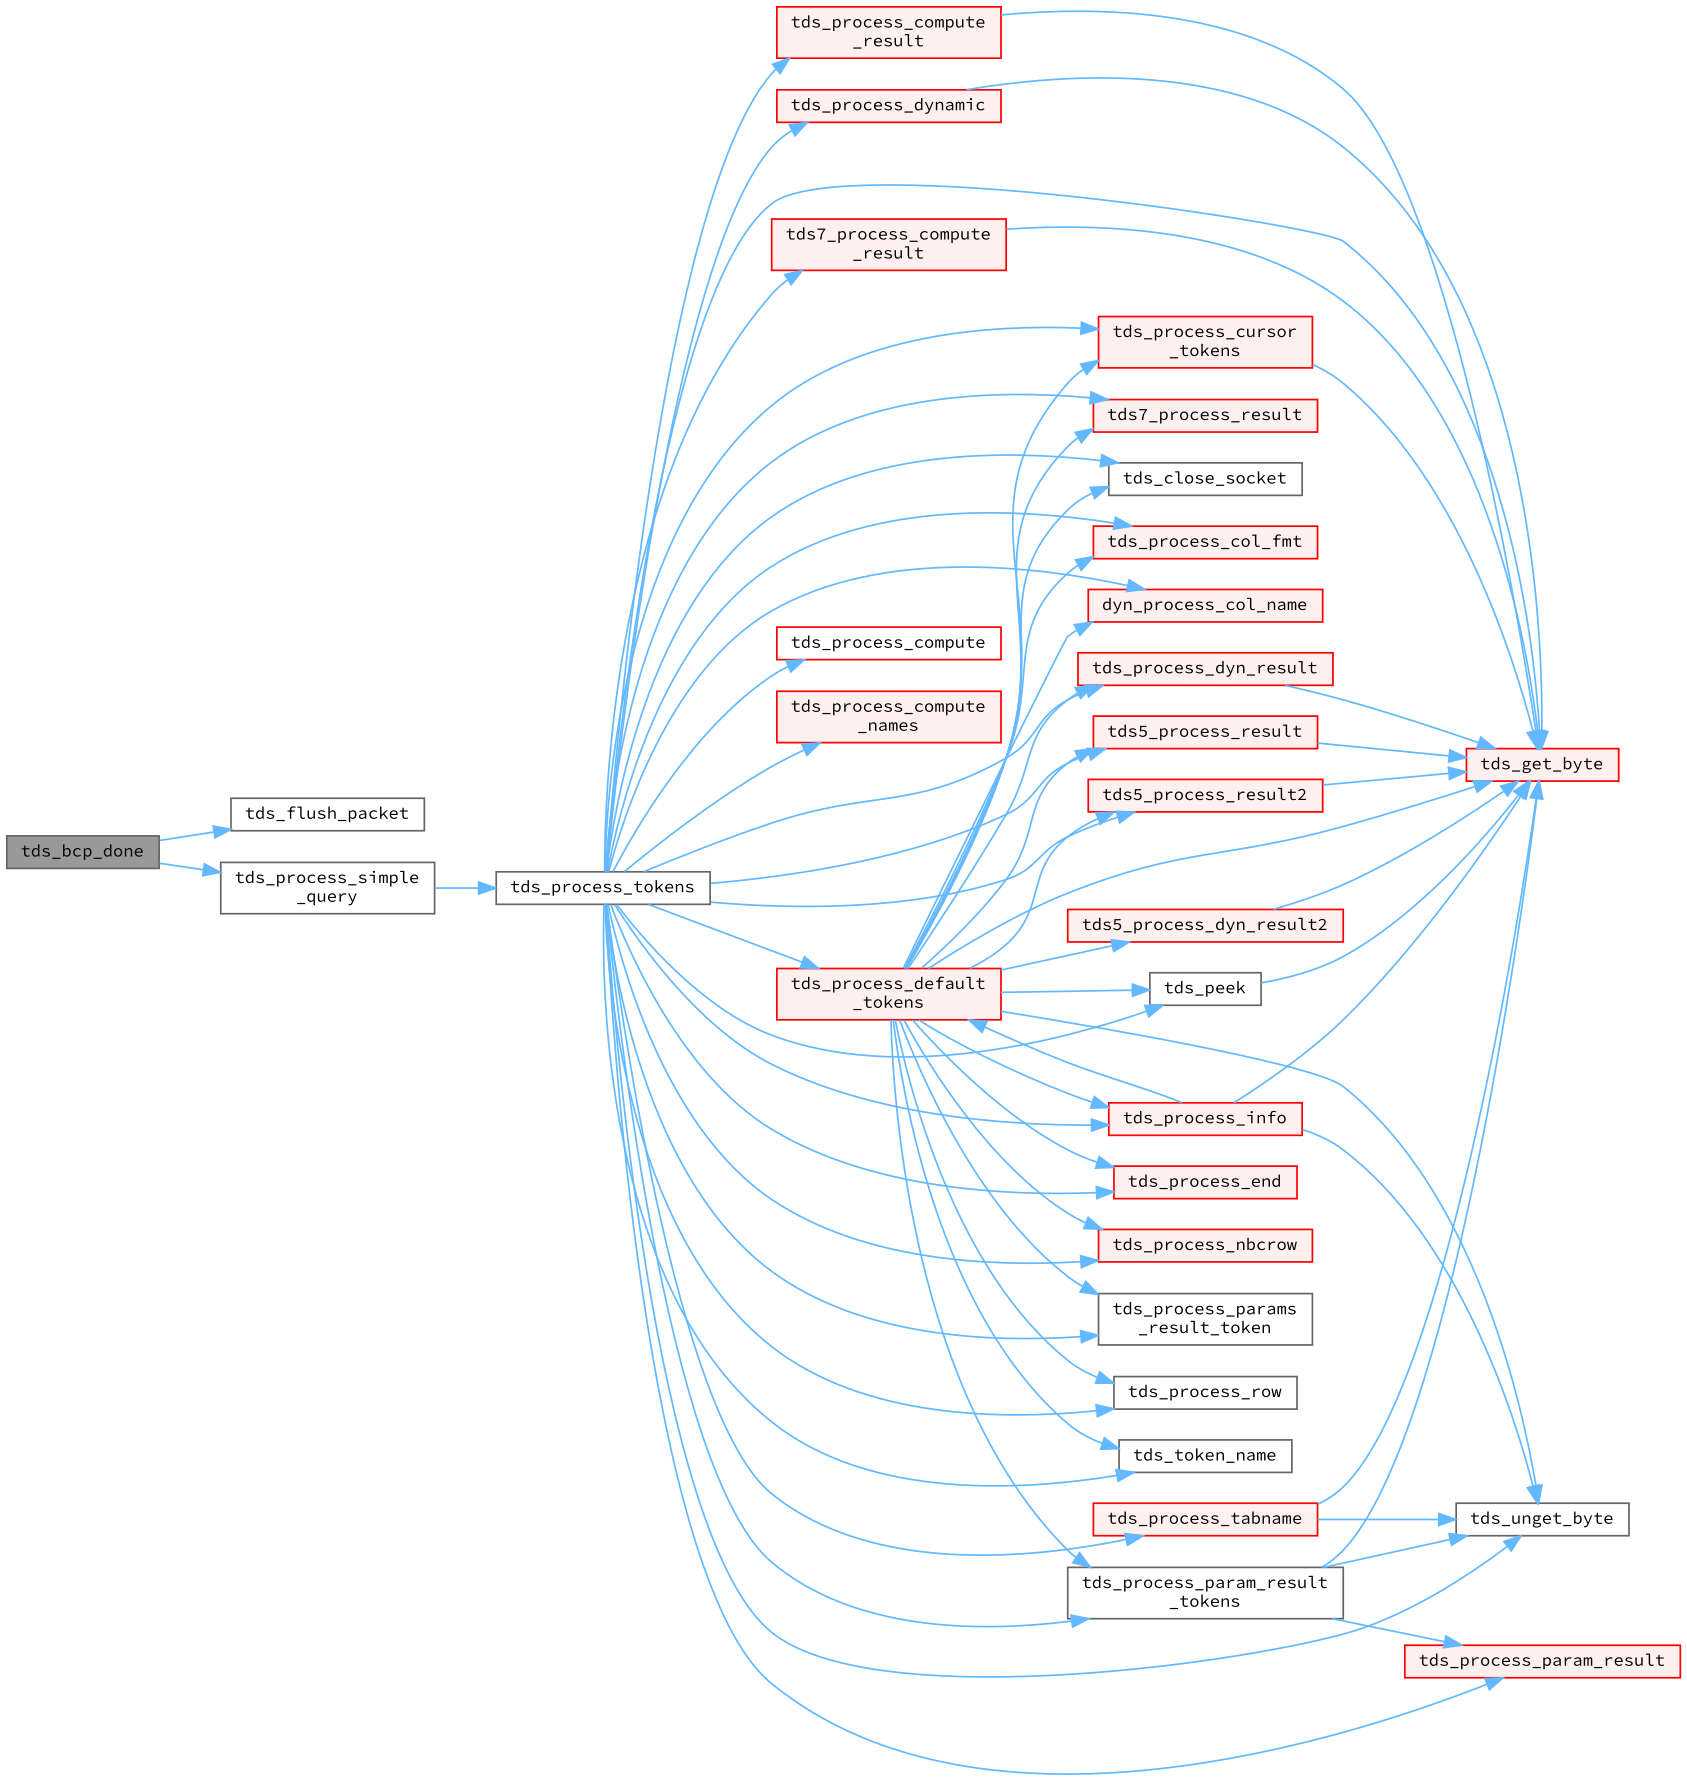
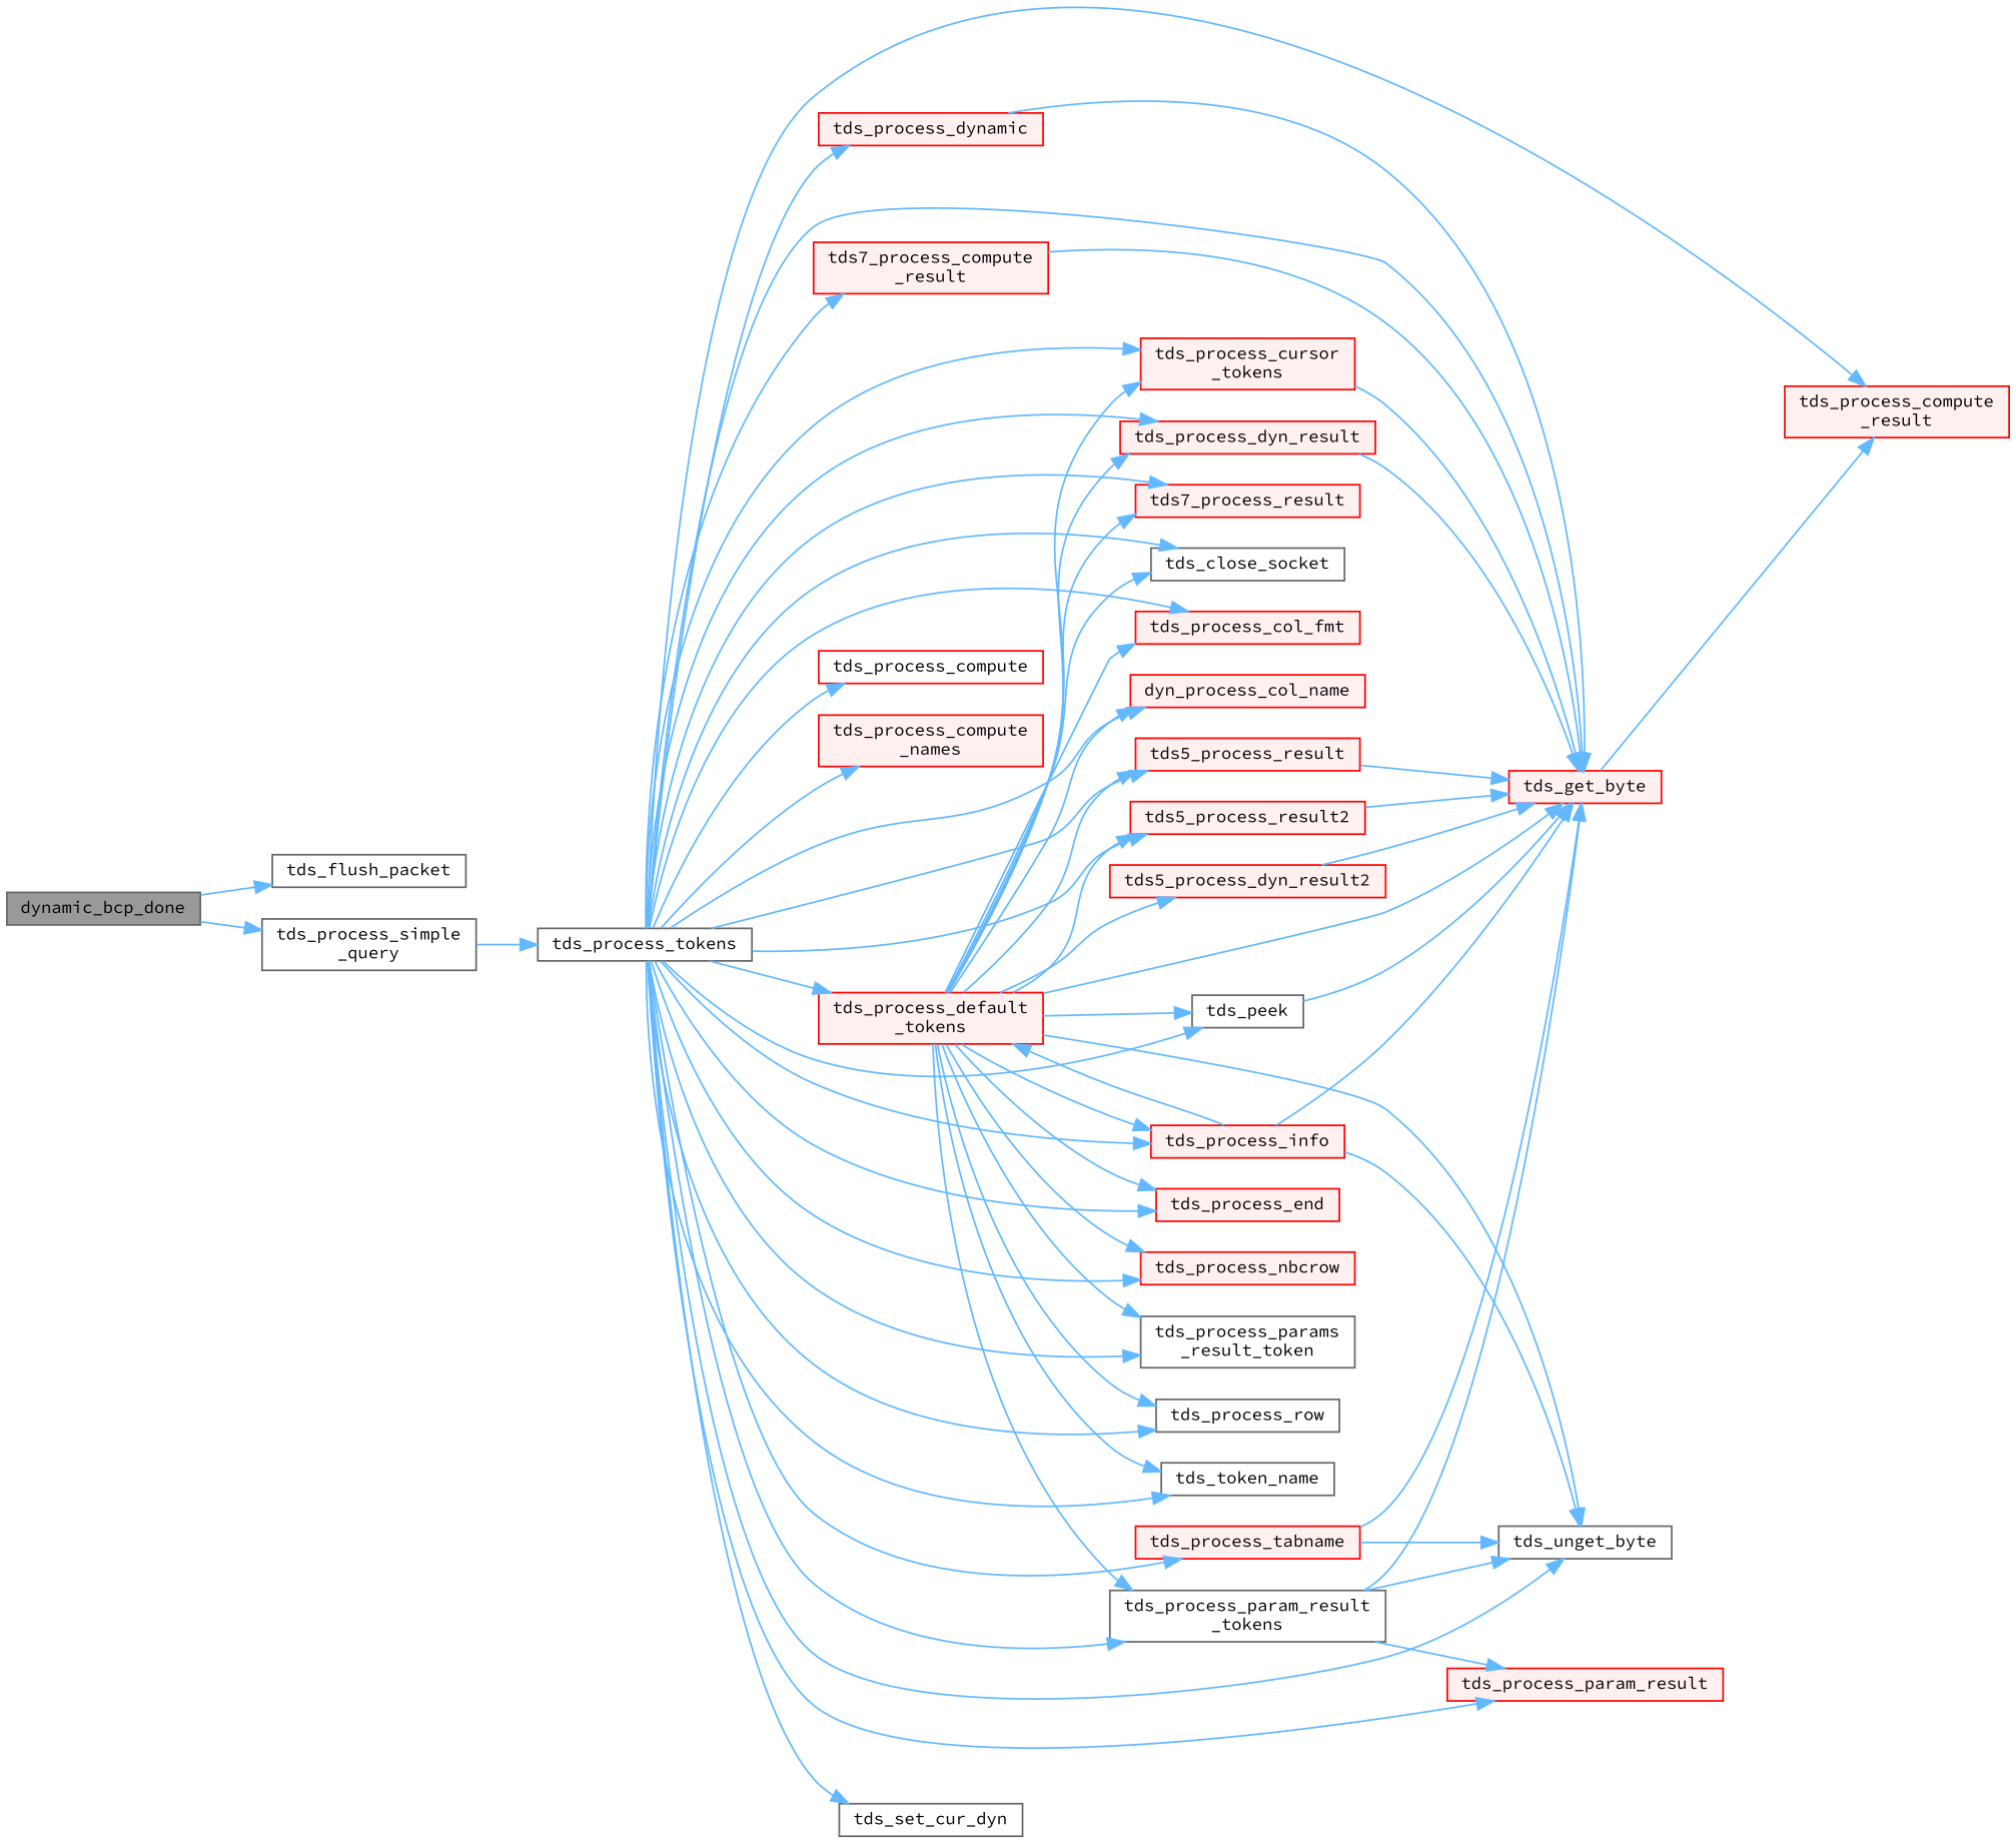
  digraph {
    fontname="Source Code Pro"
    rankdir=LR
    node [color=red fillcolor="#FFF0F0" fontname="Source Code Pro" fontsize=10 shape=box style=filled]
    edge [color=steelblue1 fontname="Source Code Pro" fontsize=10 labelfontname=Helvetica labelfontsize=10 style=solid]
-   n1 [color=gray40 fillcolor=grey60 fontcolor=black height=0.2 label=tds_bcp_done width=0.4]
+   n1 [color=gray40 fillcolor=grey60 fontcolor=black height=0.2 label=dynamic_bcp_done width=0.4]
    n2 [color=grey40 fillcolor=white height=0.2 label=tds_flush_packet width=0.4]
    n3 [color=grey40 fillcolor=white height=0.2 label="tds_process_simple\l_query" width=0.4]
    n4 [color=grey40 fillcolor=white height=0.2 label=tds_process_tokens width=0.4]
    n5 [height=0.2 label=tds_get_byte width=0.4]
    n6 [height=0.2 label=tds5_process_result width=0.4]
    n7 [height=0.2 label=tds5_process_result2 width=0.4]
    n8 [height=0.2 label="tds7_process_compute\l_result" width=0.4]
    n9 [height=0.2 label=tds7_process_result width=0.4]
    n10 [color=grey40 fillcolor=white height=0.2 label=tds_close_socket width=0.4]
    n11 [color=grey40 fillcolor=white height=0.2 label=tds_peek width=0.4]
    n12 [height=0.2 label=tds_process_col_fmt width=0.4]
    n13 [height=0.2 label=dyn_process_col_name width=0.4]
    n14 [fillcolor=white height=0.2 label=tds_process_compute width=0.4]
    n15 [height=0.2 label="tds_process_compute\l_names" width=0.4]
    n16 [height=0.2 label="tds_process_compute\l_result" width=0.4]
    n17 [height=0.2 label="tds_process_cursor\l_tokens" width=0.4]
    n18 [height=0.2 label="tds_process_default\l_tokens" width=0.4]
    n19 [height=0.2 label=tds_process_dyn_result width=0.4]
    n20 [height=0.2 label=tds_process_end width=0.4]
    n21 [height=0.2 label=tds_process_info width=0.4]
    n22 [color=grey40 fillcolor=white height=0.2 label=tds_unget_byte width=0.4]
    n23 [height=0.2 label=tds_process_nbcrow width=0.4]
    n24 [color=grey40 fillcolor=white height=0.2 label="tds_process_param_result\l_tokens" width=0.4]
    n25 [height=0.2 label=tds_process_param_result width=0.4]
    n26 [color=grey40 fillcolor=white height=0.2 label="tds_process_params\l_result_token" width=0.4]
    n27 [color=grey40 fillcolor=white height=0.2 label=tds_process_row width=0.4]
    n28 [height=0.2 label=tds_process_tabname width=0.4]
    n29 [color=grey40 fillcolor=white height=0.2 label=tds_token_name width=0.4]
    n30 [height=0.2 label=tds_process_dynamic width=0.4]
+   n31 [color=grey40 fillcolor=white height=0.2 label=tds_set_cur_dyn width=0.4]
    n32 [height=0.2 label=tds5_process_dyn_result2 width=0.4]
    n1 -> n2
    n1 -> n3
    n3 -> n4
    n4 -> n5
    n4 -> n6
    n4 -> n7
    n4 -> n8
    n4 -> n9
    n4 -> n10
    n4 -> n11
    n4 -> n12
    n4 -> n13
    n4 -> n14
    n4 -> n15
    n4 -> n16
    n4 -> n17
    n4 -> n18
    n4 -> n19
    n4 -> n20
    n4 -> n21
    n4 -> n22
    n4 -> n23
    n4 -> n24
    n4 -> n25
    n4 -> n26
    n4 -> n27
    n4 -> n28
    n4 -> n29
    n4 -> n30
+   n4 -> n31
    n6 -> n5
    n7 -> n5
    n8 -> n5
    n11 -> n5
-   n16 -> n5
+   n5 -> n16
    n17 -> n5
    n18 -> n5
    n18 -> n6
    n18 -> n7
    n18 -> n9
    n18 -> n10
    n18 -> n11
    n18 -> n12
    n18 -> n13
    n18 -> n17
    n18 -> n19
    n18 -> n20
    n18 -> n21
    n18 -> n22
    n18 -> n23
    n18 -> n24
    n18 -> n26
    n18 -> n27
    n18 -> n29
    n18 -> n32
    n19 -> n5
    n21 -> n5
    n21 -> n18
    n21 -> n22
    n24 -> n5
    n24 -> n22
    n24 -> n25
    n28 -> n5
    n28 -> n22
    n30 -> n5
    n32 -> n5
  }
